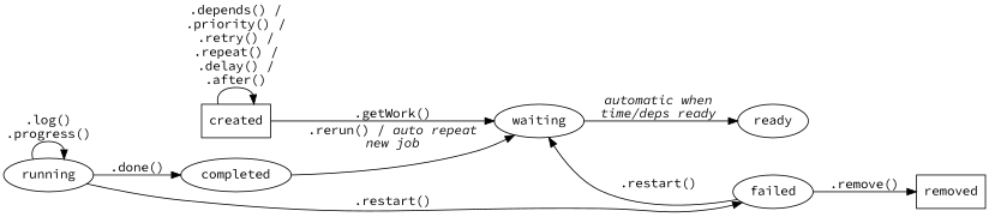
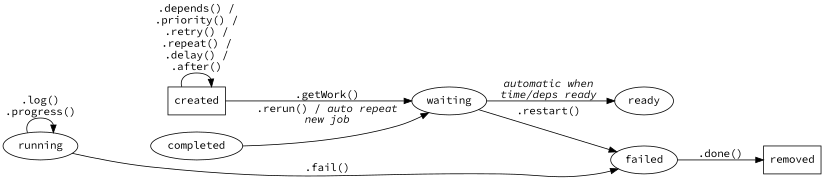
  digraph {
    fontname="Source Code Pro"
    mclimit=20.0
    rankdir=LR
    splines=spline
    node [fontname="Source Code Pro"]
    edge [fontname="Source Code Pro"]
    created [shape=box]
    waiting
    ready
    running
    completed
    failed
    removed [shape=box]
    created -> created [label=".depends() /\n.priority() /\n.retry() /\n.repeat() /\n.delay() /\n.after()"]
    created -> waiting [label=".getWork()" weight=100.0]
    waiting -> ready [label=<<I>automatic when<br/>time/deps ready</I>> weight=100.0]
    running -> running [label=".log()\n.progress()"]
-   running -> completed [label=".done()" weight=100.0]
-   running -> failed [label=".restart()"]
+   running -> failed [label=".fail()"]
    completed -> waiting [label=<.rerun() / <I>auto repeat</I><BR/><I>new job</I>>]
-   failed -> waiting [label=".restart()"]
-   failed -> removed [label=".remove()"]
+   waiting -> failed [label=".restart()"]
+   failed -> removed [label=".done()"]
  }
